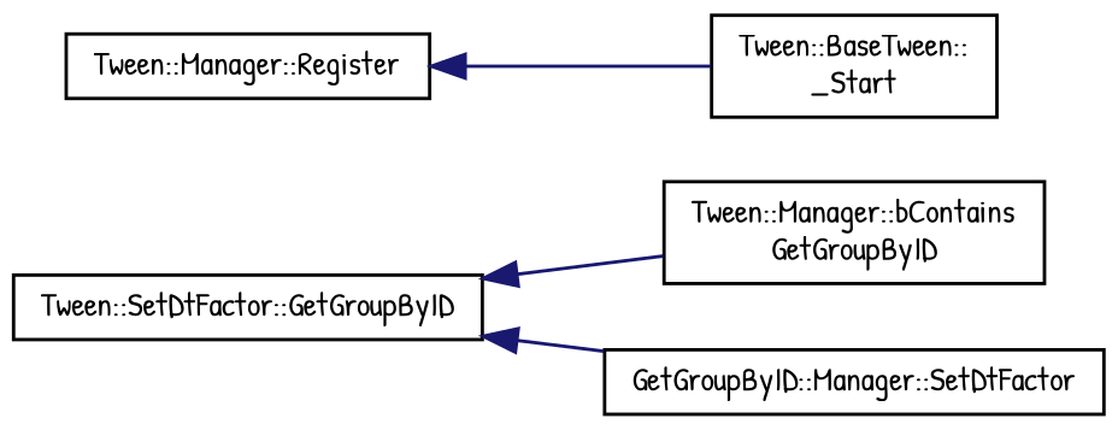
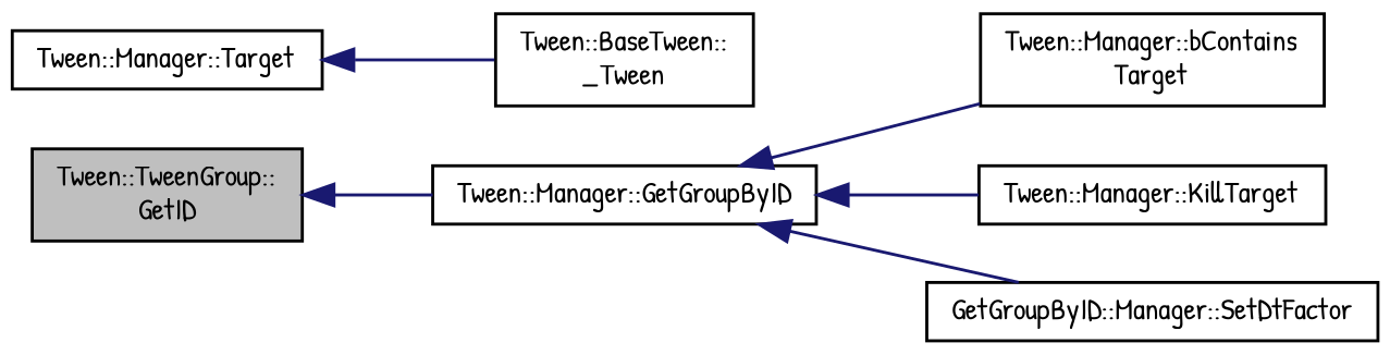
  digraph {
    fontname="Patrick Hand"
    rankdir=LR
    node [color=black fontname="Patrick Hand" fontsize=10 shape=record]
    edge [color=midnightblue dir=back fontname="Patrick Hand" fontsize=10 labelfontname=FreeSans labelfontsize=10 style=solid]
-   n2 [height=0.2 label="Tween::SetDtFactor::GetGroupByID" width=0.4]
-   n3 [height=0.2 label="Tween::Manager::bContains\lGetGroupByID" width=0.4]
+   n1 [fillcolor=grey75 fontcolor=black height=0.2 label="Tween::TweenGroup::\lGetID" style=filled width=0.4]
+   n2 [height=0.2 label="Tween::Manager::GetGroupByID" width=0.4]
+   n3 [height=0.2 label="Tween::Manager::bContains\lTarget" width=0.4]
+   n4 [height=0.2 label="Tween::Manager::KillTarget" width=0.4]
    n5 [height=0.2 label="GetGroupByID::Manager::SetDtFactor" width=0.4]
-   n6 [height=0.2 label="Tween::Manager::Register" width=0.4]
-   n7 [height=0.2 label="Tween::BaseTween::\l_Start" width=0.4]
+   n6 [height=0.2 label="Tween::Manager::Target" width=0.4]
+   n7 [height=0.2 label="Tween::BaseTween::\l_Tween" width=0.4]
+   n1 -> n2
    n2 -> n3
+   n2 -> n4
    n2 -> n5
    n6 -> n7
  }
